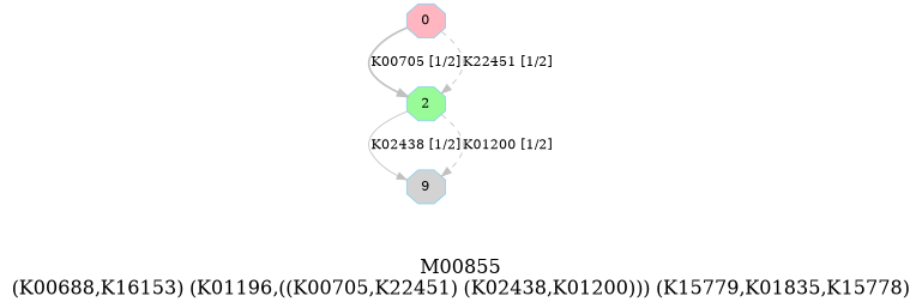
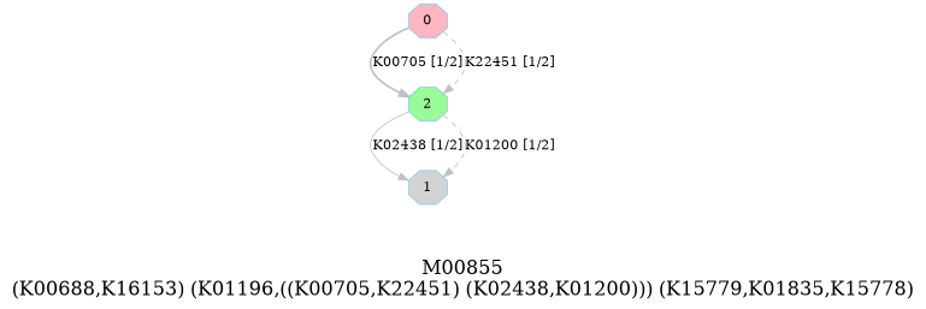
  digraph {
    fontsize=20
    label="M00855\n(K00688,K16153) (K01196,((K00705,K22451) (K02438,K01200))) (K15779,K01835,K15778)"
    node [color=skyblue shape=octagon style=filled]
    edge [color=grey style=dashed]
    0 [height=.3 width=.3 fillcolor=lightpink]
-   1 [height=.3 width=.3 fillcolor=lightgrey label=9]
+   1 [height=.3 width=.3 fillcolor=lightgrey]
    2 [height=.3 width=.3 fillcolor=palegreen]
    subgraph sub_1 {
      0
      1
      2
    }
    0 -> 2 [label="K00705 [1/2]" style=bold]
    0 -> 2 [label="K22451 [1/2]"]
    2 -> 1 [label="K02438 [1/2]" style=solid]
    2 -> 1 [label="K01200 [1/2]"]
  }
